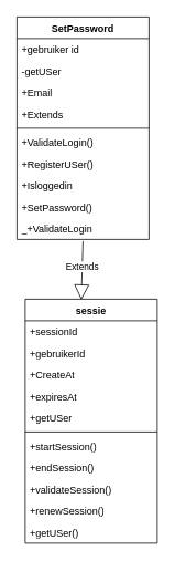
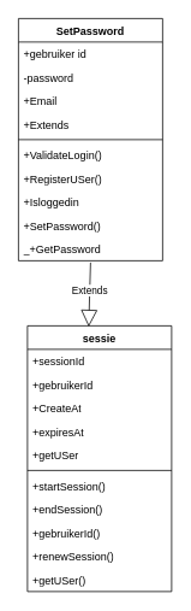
  <mxCell id="0" />
  <mxCell id="1" parent="0" />
  <mxCell id="2" value="SetPassword" style="swimlane;fontStyle=1;align=center;verticalAlign=top;childLayout=stackLayout;horizontal=1;startSize=26;horizontalStack=0;resizeParent=1;resizeParentMax=0;resizeLast=0;collapsible=1;marginBottom=0;whiteSpace=wrap;html=1;" vertex="1" parent="1"><mxGeometry x="20" y="20" width="160" height="268" as="geometry" /></mxCell>
  <mxCell id="3" value="+gebruiker id&amp;nbsp;" style="text;strokeColor=none;fillColor=none;align=left;verticalAlign=top;spacingLeft=4;spacingRight=4;overflow=hidden;rotatable=0;points=[[0,0.5],[1,0.5]];portConstraint=eastwest;whiteSpace=wrap;html=1;" vertex="1" parent="2"><mxGeometry y="26" width="160" height="26" as="geometry" /></mxCell>
- <mxCell id="4" value="-getUSer&amp;nbsp;" style="text;strokeColor=none;fillColor=none;align=left;verticalAlign=top;spacingLeft=4;spacingRight=4;overflow=hidden;rotatable=0;points=[[0,0.5],[1,0.5]];portConstraint=eastwest;whiteSpace=wrap;html=1;" vertex="1" parent="2"><mxGeometry y="52" width="160" height="26" as="geometry" /></mxCell>
+ <mxCell id="4" value="-password&amp;nbsp;" style="text;strokeColor=none;fillColor=none;align=left;verticalAlign=top;spacingLeft=4;spacingRight=4;overflow=hidden;rotatable=0;points=[[0,0.5],[1,0.5]];portConstraint=eastwest;whiteSpace=wrap;html=1;" vertex="1" parent="2"><mxGeometry y="52" width="160" height="26" as="geometry" /></mxCell>
  <mxCell id="5" value="+Email" style="text;strokeColor=none;fillColor=none;align=left;verticalAlign=top;spacingLeft=4;spacingRight=4;overflow=hidden;rotatable=0;points=[[0,0.5],[1,0.5]];portConstraint=eastwest;whiteSpace=wrap;html=1;" vertex="1" parent="2"><mxGeometry y="78" width="160" height="26" as="geometry" /></mxCell>
  <mxCell id="6" value="+Extends" style="text;strokeColor=none;fillColor=none;align=left;verticalAlign=top;spacingLeft=4;spacingRight=4;overflow=hidden;rotatable=0;points=[[0,0.5],[1,0.5]];portConstraint=eastwest;whiteSpace=wrap;html=1;" vertex="1" parent="2"><mxGeometry y="104" width="160" height="26" as="geometry" /></mxCell>
  <mxCell id="7" value="" style="line;strokeWidth=1;fillColor=none;align=left;verticalAlign=middle;spacingTop=-1;spacingLeft=3;spacingRight=3;rotatable=0;labelPosition=right;points=[];portConstraint=eastwest;strokeColor=inherit;" vertex="1" parent="2"><mxGeometry y="130" width="160" height="8" as="geometry" /></mxCell>
  <mxCell id="8" value="+ValidateLogin()" style="text;strokeColor=none;fillColor=none;align=left;verticalAlign=top;spacingLeft=4;spacingRight=4;overflow=hidden;rotatable=0;points=[[0,0.5],[1,0.5]];portConstraint=eastwest;whiteSpace=wrap;html=1;" vertex="1" parent="2"><mxGeometry y="138" width="160" height="26" as="geometry" /></mxCell>
  <mxCell id="9" value="+RegisterUSer()" style="text;strokeColor=none;fillColor=none;align=left;verticalAlign=top;spacingLeft=4;spacingRight=4;overflow=hidden;rotatable=0;points=[[0,0.5],[1,0.5]];portConstraint=eastwest;whiteSpace=wrap;html=1;" vertex="1" parent="2"><mxGeometry y="164" width="160" height="26" as="geometry" /></mxCell>
  <mxCell id="10" value="+Isloggedin" style="text;strokeColor=none;fillColor=none;align=left;verticalAlign=top;spacingLeft=4;spacingRight=4;overflow=hidden;rotatable=0;points=[[0,0.5],[1,0.5]];portConstraint=eastwest;whiteSpace=wrap;html=1;" vertex="1" parent="2"><mxGeometry y="190" width="160" height="26" as="geometry" /></mxCell>
  <mxCell id="11" value="+SetPassword()" style="text;strokeColor=none;fillColor=none;align=left;verticalAlign=top;spacingLeft=4;spacingRight=4;overflow=hidden;rotatable=0;points=[[0,0.5],[1,0.5]];portConstraint=eastwest;whiteSpace=wrap;html=1;" vertex="1" parent="2"><mxGeometry y="216" width="160" height="26" as="geometry" /></mxCell>
- <mxCell id="12" value="_+ValidateLogin" style="text;strokeColor=none;fillColor=none;align=left;verticalAlign=top;spacingLeft=4;spacingRight=4;overflow=hidden;rotatable=0;points=[[0,0.5],[1,0.5]];portConstraint=eastwest;whiteSpace=wrap;html=1;" vertex="1" parent="2"><mxGeometry y="242" width="160" height="26" as="geometry" /></mxCell>
+ <mxCell id="12" value="_+GetPassword" style="text;strokeColor=none;fillColor=none;align=left;verticalAlign=top;spacingLeft=4;spacingRight=4;overflow=hidden;rotatable=0;points=[[0,0.5],[1,0.5]];portConstraint=eastwest;whiteSpace=wrap;html=1;" vertex="1" parent="2"><mxGeometry y="242" width="160" height="26" as="geometry" /></mxCell>
  <mxCell id="13" value="sessie" style="swimlane;fontStyle=1;align=center;verticalAlign=top;childLayout=stackLayout;horizontal=1;startSize=26;horizontalStack=0;resizeParent=1;resizeParentMax=0;resizeLast=0;collapsible=1;marginBottom=0;whiteSpace=wrap;html=1;" vertex="1" parent="1"><mxGeometry x="30" y="360" width="160" height="294" as="geometry" /></mxCell>
  <mxCell id="14" value="+sessionId" style="text;strokeColor=none;fillColor=none;align=left;verticalAlign=top;spacingLeft=4;spacingRight=4;overflow=hidden;rotatable=0;points=[[0,0.5],[1,0.5]];portConstraint=eastwest;whiteSpace=wrap;html=1;" vertex="1" parent="13"><mxGeometry y="26" width="160" height="26" as="geometry" /></mxCell>
  <mxCell id="15" value="+gebruikerId" style="text;strokeColor=none;fillColor=none;align=left;verticalAlign=top;spacingLeft=4;spacingRight=4;overflow=hidden;rotatable=0;points=[[0,0.5],[1,0.5]];portConstraint=eastwest;whiteSpace=wrap;html=1;" vertex="1" parent="13"><mxGeometry y="52" width="160" height="26" as="geometry" /></mxCell>
  <mxCell id="16" value="+CreateAt" style="text;strokeColor=none;fillColor=none;align=left;verticalAlign=top;spacingLeft=4;spacingRight=4;overflow=hidden;rotatable=0;points=[[0,0.5],[1,0.5]];portConstraint=eastwest;whiteSpace=wrap;html=1;" vertex="1" parent="13"><mxGeometry y="78" width="160" height="26" as="geometry" /></mxCell>
  <mxCell id="17" value="+expiresAt" style="text;strokeColor=none;fillColor=none;align=left;verticalAlign=top;spacingLeft=4;spacingRight=4;overflow=hidden;rotatable=0;points=[[0,0.5],[1,0.5]];portConstraint=eastwest;whiteSpace=wrap;html=1;" vertex="1" parent="13"><mxGeometry y="104" width="160" height="26" as="geometry" /></mxCell>
  <mxCell id="18" value="+getUSer" style="text;strokeColor=none;fillColor=none;align=left;verticalAlign=top;spacingLeft=4;spacingRight=4;overflow=hidden;rotatable=0;points=[[0,0.5],[1,0.5]];portConstraint=eastwest;whiteSpace=wrap;html=1;" vertex="1" parent="13"><mxGeometry y="130" width="160" height="26" as="geometry" /></mxCell>
  <mxCell id="19" value="" style="line;strokeWidth=1;fillColor=none;align=left;verticalAlign=middle;spacingTop=-1;spacingLeft=3;spacingRight=3;rotatable=0;labelPosition=right;points=[];portConstraint=eastwest;strokeColor=inherit;" vertex="1" parent="13"><mxGeometry y="156" width="160" height="8" as="geometry" /></mxCell>
  <mxCell id="20" value="+startSession()" style="text;strokeColor=none;fillColor=none;align=left;verticalAlign=top;spacingLeft=4;spacingRight=4;overflow=hidden;rotatable=0;points=[[0,0.5],[1,0.5]];portConstraint=eastwest;whiteSpace=wrap;html=1;" vertex="1" parent="13"><mxGeometry y="164" width="160" height="26" as="geometry" /></mxCell>
  <mxCell id="21" value="+endSession()" style="text;strokeColor=none;fillColor=none;align=left;verticalAlign=top;spacingLeft=4;spacingRight=4;overflow=hidden;rotatable=0;points=[[0,0.5],[1,0.5]];portConstraint=eastwest;whiteSpace=wrap;html=1;" vertex="1" parent="13"><mxGeometry y="190" width="160" height="26" as="geometry" /></mxCell>
- <mxCell id="22" value="+validateSession()" style="text;strokeColor=none;fillColor=none;align=left;verticalAlign=top;spacingLeft=4;spacingRight=4;overflow=hidden;rotatable=0;points=[[0,0.5],[1,0.5]];portConstraint=eastwest;whiteSpace=wrap;html=1;" vertex="1" parent="13"><mxGeometry y="216" width="160" height="26" as="geometry" /></mxCell>
+ <mxCell id="22" value="+gebruikerId()" style="text;strokeColor=none;fillColor=none;align=left;verticalAlign=top;spacingLeft=4;spacingRight=4;overflow=hidden;rotatable=0;points=[[0,0.5],[1,0.5]];portConstraint=eastwest;whiteSpace=wrap;html=1;" vertex="1" parent="13"><mxGeometry y="216" width="160" height="26" as="geometry" /></mxCell>
  <mxCell id="23" value="+renewSession()" style="text;strokeColor=none;fillColor=none;align=left;verticalAlign=top;spacingLeft=4;spacingRight=4;overflow=hidden;rotatable=0;points=[[0,0.5],[1,0.5]];portConstraint=eastwest;whiteSpace=wrap;html=1;" vertex="1" parent="13"><mxGeometry y="242" width="160" height="26" as="geometry" /></mxCell>
  <mxCell id="24" value="+getUSer()" style="text;strokeColor=none;fillColor=none;align=left;verticalAlign=top;spacingLeft=4;spacingRight=4;overflow=hidden;rotatable=0;points=[[0,0.5],[1,0.5]];portConstraint=eastwest;whiteSpace=wrap;html=1;" vertex="1" parent="13"><mxGeometry y="268" width="160" height="26" as="geometry" /></mxCell>
  <mxCell id="25" value="Extends" style="endArrow=block;endSize=16;endFill=0;html=1;rounded=0;entryX=0.425;entryY=0.003;entryDx=0;entryDy=0;entryPerimeter=0;" edge="1" parent="1" target="13"><mxGeometry x="-0.125" width="160" relative="1" as="geometry"><mxPoint x="100" y="290" as="sourcePoint" /><mxPoint x="180" y="320" as="targetPoint" /><mxPoint as="offset" /></mxGeometry></mxCell>
